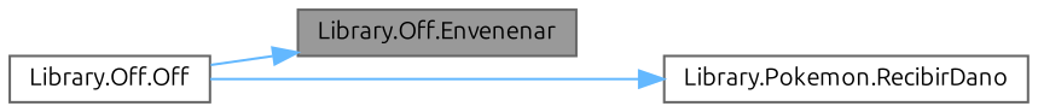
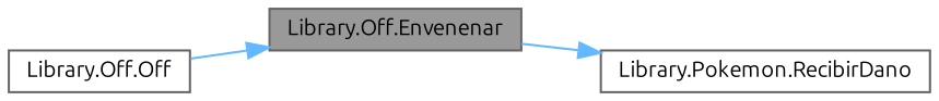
  digraph {
    fontname=Ubuntu
    rankdir=LR
    node [color=grey40 fillcolor=white fontname=Ubuntu fontsize=10 shape=box style=filled]
    edge [color=steelblue1 fontname=Ubuntu fontsize=10 labelfontname=Helvetica labelfontsize=10 style=solid]
    n1 [color=gray40 fillcolor=grey60 fontcolor=black height=0.2 label="Library.Off.Envenenar" width=0.4]
    n2 [height=0.2 label="Library.Pokemon.RecibirDano" width=0.4]
    n3 [height=0.2 label="Library.Off.Off" width=0.4]
-   n3 -> n2
+   n1 -> n2
    n3 -> n1
  }
